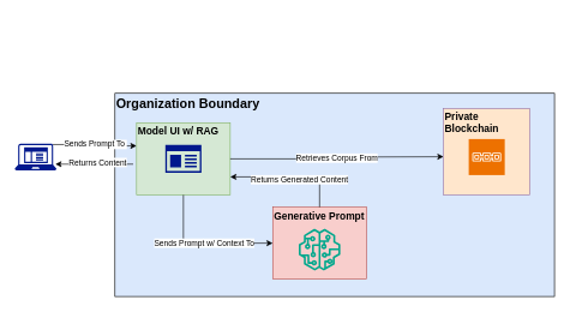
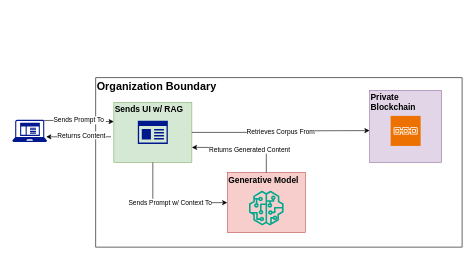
  <mxCell id="0" />
  <mxCell id="1" parent="0" />
- <mxCell id="2" value="&lt;h2&gt;Organization Boundary&lt;/h2&gt;" style="rounded=0;whiteSpace=wrap;html=1;align=left;verticalAlign=top;labelPosition=center;verticalLabelPosition=middle;spacing=2;spacingLeft=0;spacingBottom=0;spacingTop=-17;fillColor=#dae8fc;" parent="1" vertex="1"><mxGeometry x="159" y="129" width="610" height="282" as="geometry" /></mxCell>
+ <mxCell id="2" value="&lt;h2&gt;Organization Boundary&lt;/h2&gt;" style="rounded=0;whiteSpace=wrap;html=1;align=left;verticalAlign=top;labelPosition=center;verticalLabelPosition=middle;spacing=2;spacingLeft=0;spacingBottom=0;spacingTop=-17;" parent="1" vertex="1"><mxGeometry x="159" y="129" width="610" height="282" as="geometry" /></mxCell>
  <mxCell id="3" value="" style="group;textShadow=1;" parent="1" vertex="1" connectable="0"><mxGeometry x="189" y="170" width="130" height="100" as="geometry" /></mxCell>
- <mxCell id="4" value="&lt;h3&gt;Model UI w/ RAG&lt;/h3&gt;" style="rounded=0;whiteSpace=wrap;html=1;align=left;verticalAlign=top;labelPosition=center;verticalLabelPosition=middle;spacing=2;spacingLeft=0;spacingBottom=0;spacingTop=-17;fillColor=#d5e8d4;strokeColor=#82b366;" parent="3" vertex="1"><mxGeometry width="130" height="100" as="geometry" /></mxCell>
+ <mxCell id="4" value="&lt;h3&gt;Sends UI w/ RAG&lt;/h3&gt;" style="rounded=0;whiteSpace=wrap;html=1;align=left;verticalAlign=top;labelPosition=center;verticalLabelPosition=middle;spacing=2;spacingLeft=0;spacingBottom=0;spacingTop=-17;fillColor=#d5e8d4;strokeColor=#82b366;" parent="3" vertex="1"><mxGeometry width="130" height="100" as="geometry" /></mxCell>
  <mxCell id="5" value="" style="sketch=0;aspect=fixed;pointerEvents=1;shadow=0;dashed=0;html=1;strokeColor=none;labelPosition=center;verticalLabelPosition=bottom;verticalAlign=top;align=center;fillColor=#00188D;shape=mxgraph.mscae.enterprise.app_generic" parent="3" vertex="1"><mxGeometry x="40" y="30.5" width="50" height="39" as="geometry" /></mxCell>
  <mxCell id="6" value="" style="group;textShadow=1;" parent="1" vertex="1" connectable="0"><mxGeometry x="615" y="20" width="120" height="360" as="geometry" /></mxCell>
- <mxCell id="7" value="&lt;h3&gt;Private Blockchain&lt;/h3&gt;" style="rounded=0;whiteSpace=wrap;html=1;fillColor=#ffe6cc;strokeColor=#9673a6;verticalAlign=top;align=left;spacingTop=-17;" parent="6" vertex="1"><mxGeometry y="130" width="120" height="120" as="geometry" /></mxCell>
+ <mxCell id="7" value="&lt;h3&gt;Private Blockchain&lt;/h3&gt;" style="rounded=0;whiteSpace=wrap;html=1;fillColor=#e1d5e7;strokeColor=#9673a6;verticalAlign=top;align=left;spacingTop=-17;" parent="6" vertex="1"><mxGeometry y="130" width="120" height="120" as="geometry" /></mxCell>
  <mxCell id="8" value="" style="sketch=0;points=[[0,0,0],[0.25,0,0],[0.5,0,0],[0.75,0,0],[1,0,0],[0,1,0],[0.25,1,0],[0.5,1,0],[0.75,1,0],[1,1,0],[0,0.25,0],[0,0.5,0],[0,0.75,0],[1,0.25,0],[1,0.5,0],[1,0.75,0]];outlineConnect=0;fontColor=#232F3E;fillColor=#ED7100;strokeColor=#ffffff;dashed=0;verticalLabelPosition=bottom;verticalAlign=top;align=center;html=1;fontSize=12;fontStyle=0;aspect=fixed;shape=mxgraph.aws4.resourceIcon;resIcon=mxgraph.aws4.blockchain;" parent="6" vertex="1"><mxGeometry x="35" y="172.5" width="50" height="50" as="geometry" /></mxCell>
  <mxCell id="9" value="Sends Prompt To&amp;nbsp;" style="edgeStyle=orthogonalEdgeStyle;rounded=0;orthogonalLoop=1;jettySize=auto;html=1;exitX=0.91;exitY=0.03;exitDx=0;exitDy=0;exitPerimeter=0;entryX=0;entryY=0.32;entryDx=0;entryDy=0;entryPerimeter=0;" parent="1" source="10" target="4" edge="1"><mxGeometry relative="1" as="geometry"><mxPoint x="76" y="220" as="sourcePoint" /></mxGeometry></mxCell>
  <mxCell id="10" value="" style="sketch=0;aspect=fixed;pointerEvents=1;shadow=0;dashed=0;html=1;strokeColor=none;labelPosition=center;verticalLabelPosition=bottom;verticalAlign=top;align=center;fillColor=#00188D;shape=mxgraph.mscae.enterprise.client_application" parent="1" vertex="1"><mxGeometry x="20" y="199" width="57.81" height="37" as="geometry" /></mxCell>
  <mxCell id="11" value="Retrieves Corpus From" style="edgeStyle=orthogonalEdgeStyle;rounded=0;orthogonalLoop=1;jettySize=auto;html=1;exitX=1;exitY=0.5;exitDx=0;exitDy=0;" parent="1" source="4" edge="1"><mxGeometry relative="1" as="geometry"><mxPoint x="615" y="217" as="targetPoint" /></mxGeometry></mxCell>
  <mxCell id="12" value="" style="group;textShadow=1;" parent="1" vertex="1" connectable="0"><mxGeometry x="378" y="287" width="130" height="100" as="geometry" /></mxCell>
- <mxCell id="13" value="&lt;h3&gt;Generative Prompt&lt;/h3&gt;" style="rounded=0;whiteSpace=wrap;html=1;align=left;verticalAlign=top;labelPosition=center;verticalLabelPosition=middle;spacing=2;spacingLeft=0;spacingBottom=0;spacingTop=-17;fillColor=#f8cecc;strokeColor=#b85450;" parent="12" vertex="1"><mxGeometry width="130" height="100" as="geometry" /></mxCell>
+ <mxCell id="13" value="&lt;h3&gt;Generative Model&lt;/h3&gt;" style="rounded=0;whiteSpace=wrap;html=1;align=left;verticalAlign=top;labelPosition=center;verticalLabelPosition=middle;spacing=2;spacingLeft=0;spacingBottom=0;spacingTop=-17;fillColor=#f8cecc;strokeColor=#b85450;" parent="12" vertex="1"><mxGeometry width="130" height="100" as="geometry" /></mxCell>
  <mxCell id="14" value="" style="sketch=0;outlineConnect=0;fontColor=#232F3E;gradientColor=none;fillColor=#01A88D;strokeColor=none;dashed=0;verticalLabelPosition=bottom;verticalAlign=top;align=center;html=1;fontSize=12;fontStyle=0;aspect=fixed;pointerEvents=1;shape=mxgraph.aws4.sagemaker_model;" parent="12" vertex="1"><mxGeometry x="36" y="30" width="58" height="58" as="geometry" /></mxCell>
  <mxCell id="15" value="Sends Prompt w/ Context To" style="edgeStyle=orthogonalEdgeStyle;rounded=0;orthogonalLoop=1;jettySize=auto;html=1;exitX=0.5;exitY=1;exitDx=0;exitDy=0;entryX=0;entryY=0.5;entryDx=0;entryDy=0;" parent="1" source="4" target="13" edge="1"><mxGeometry relative="1" as="geometry" /></mxCell>
  <mxCell id="16" style="edgeStyle=orthogonalEdgeStyle;rounded=0;orthogonalLoop=1;jettySize=auto;html=1;exitX=0.5;exitY=0;exitDx=0;exitDy=0;entryX=1;entryY=0.75;entryDx=0;entryDy=0;" parent="1" source="13" target="4" edge="1"><mxGeometry relative="1" as="geometry" /></mxCell>
  <mxCell id="17" value="Returns Generated Content" style="edgeLabel;html=1;align=center;verticalAlign=middle;resizable=0;points=[];" parent="16" vertex="1" connectable="0"><mxGeometry x="-0.149" y="3" relative="1" as="geometry"><mxPoint as="offset" /></mxGeometry></mxCell>
  <mxCell id="18" style="edgeStyle=orthogonalEdgeStyle;rounded=0;orthogonalLoop=1;jettySize=auto;html=1;exitX=-0.036;exitY=0.573;exitDx=0;exitDy=0;entryX=0.974;entryY=0.766;entryDx=0;entryDy=0;entryPerimeter=0;exitPerimeter=0;" parent="1" source="4" target="10" edge="1"><mxGeometry relative="1" as="geometry" /></mxCell>
  <mxCell id="19" value="Returns Content" style="edgeLabel;html=1;align=center;verticalAlign=middle;resizable=0;points=[];" parent="18" vertex="1" connectable="0"><mxGeometry x="0.092" y="-1" relative="1" as="geometry"><mxPoint x="9" y="-2" as="offset" /></mxGeometry></mxCell>
